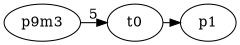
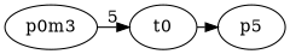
  digraph {
    nodesep=0.15
    rankdir=LR
    ranksep=0.02
-   p0m3 [label=p9m3]
+   p0m3
    t0
-   p1
+   p1 [label=p5]
    p0m3 -> t0 [label=5]
    t0 -> p1
  }
